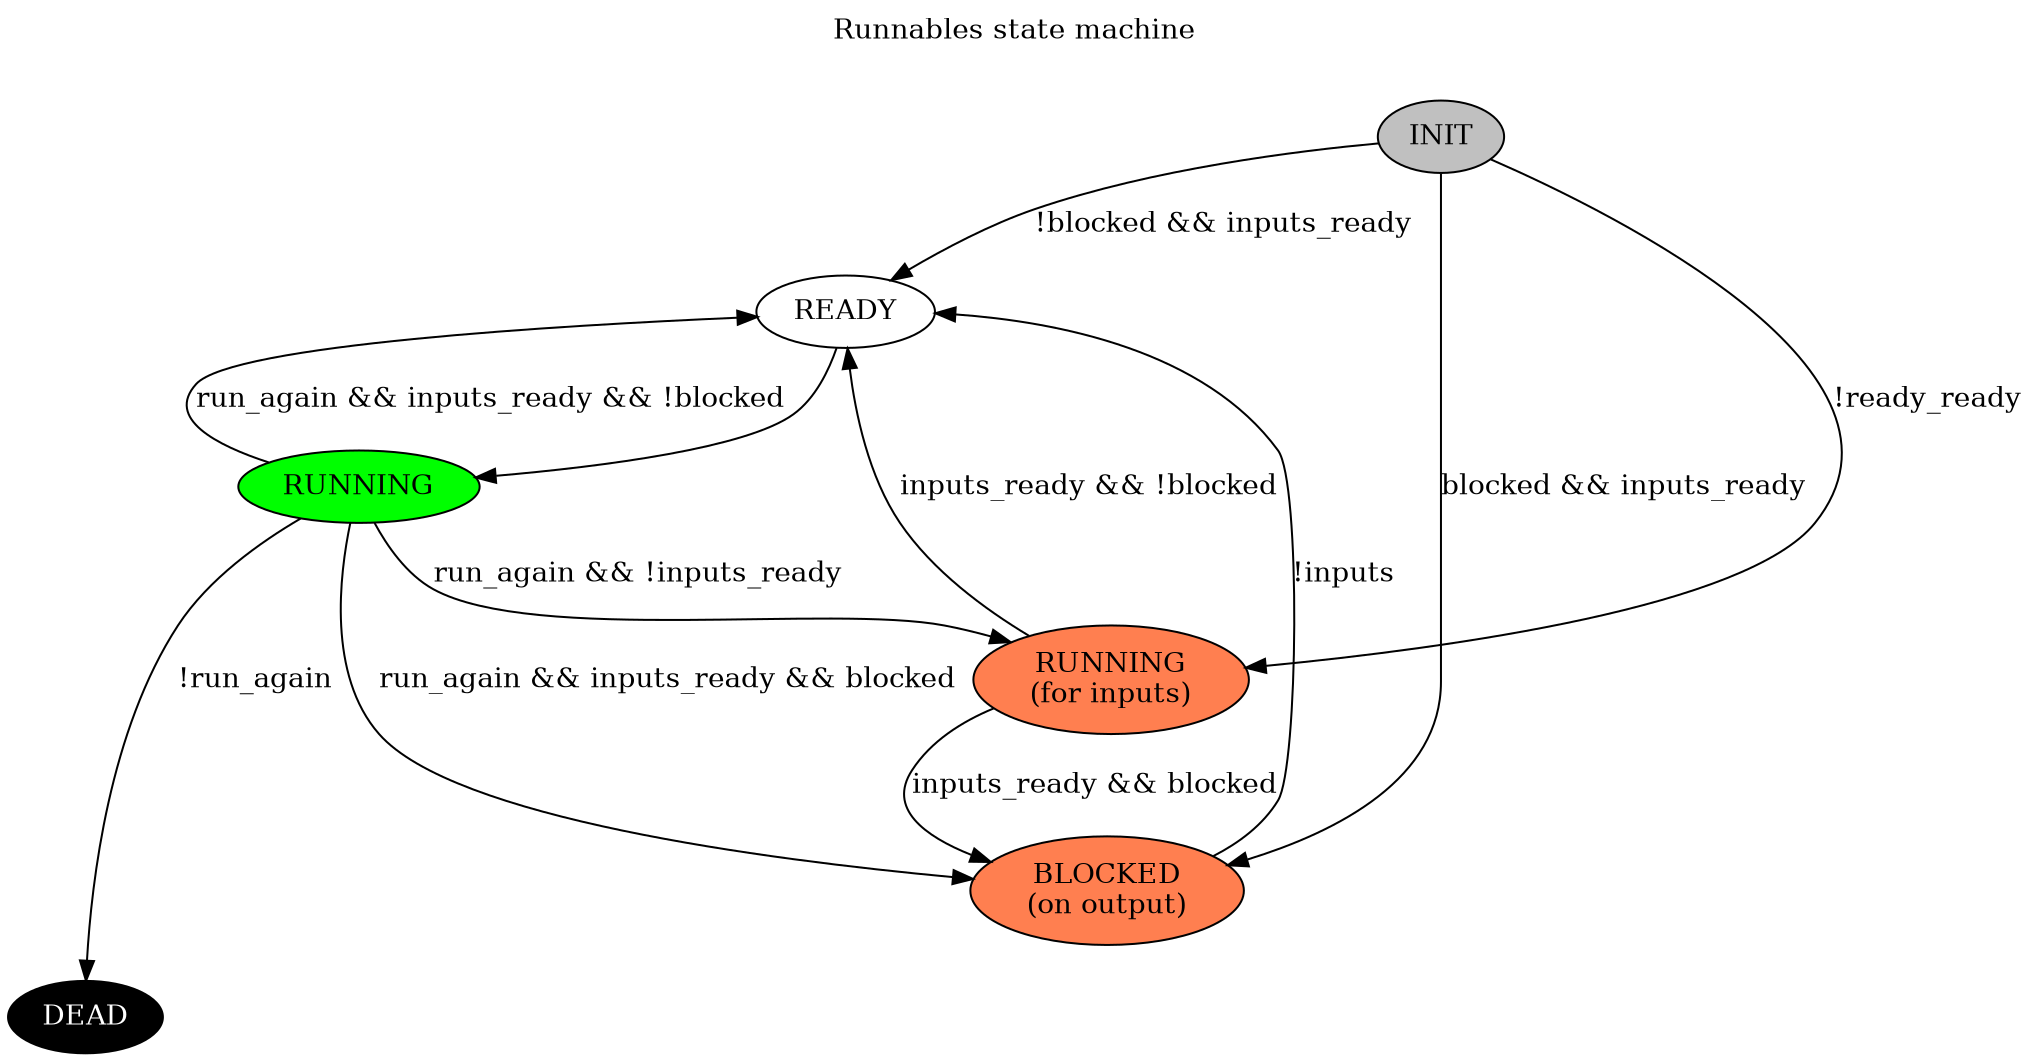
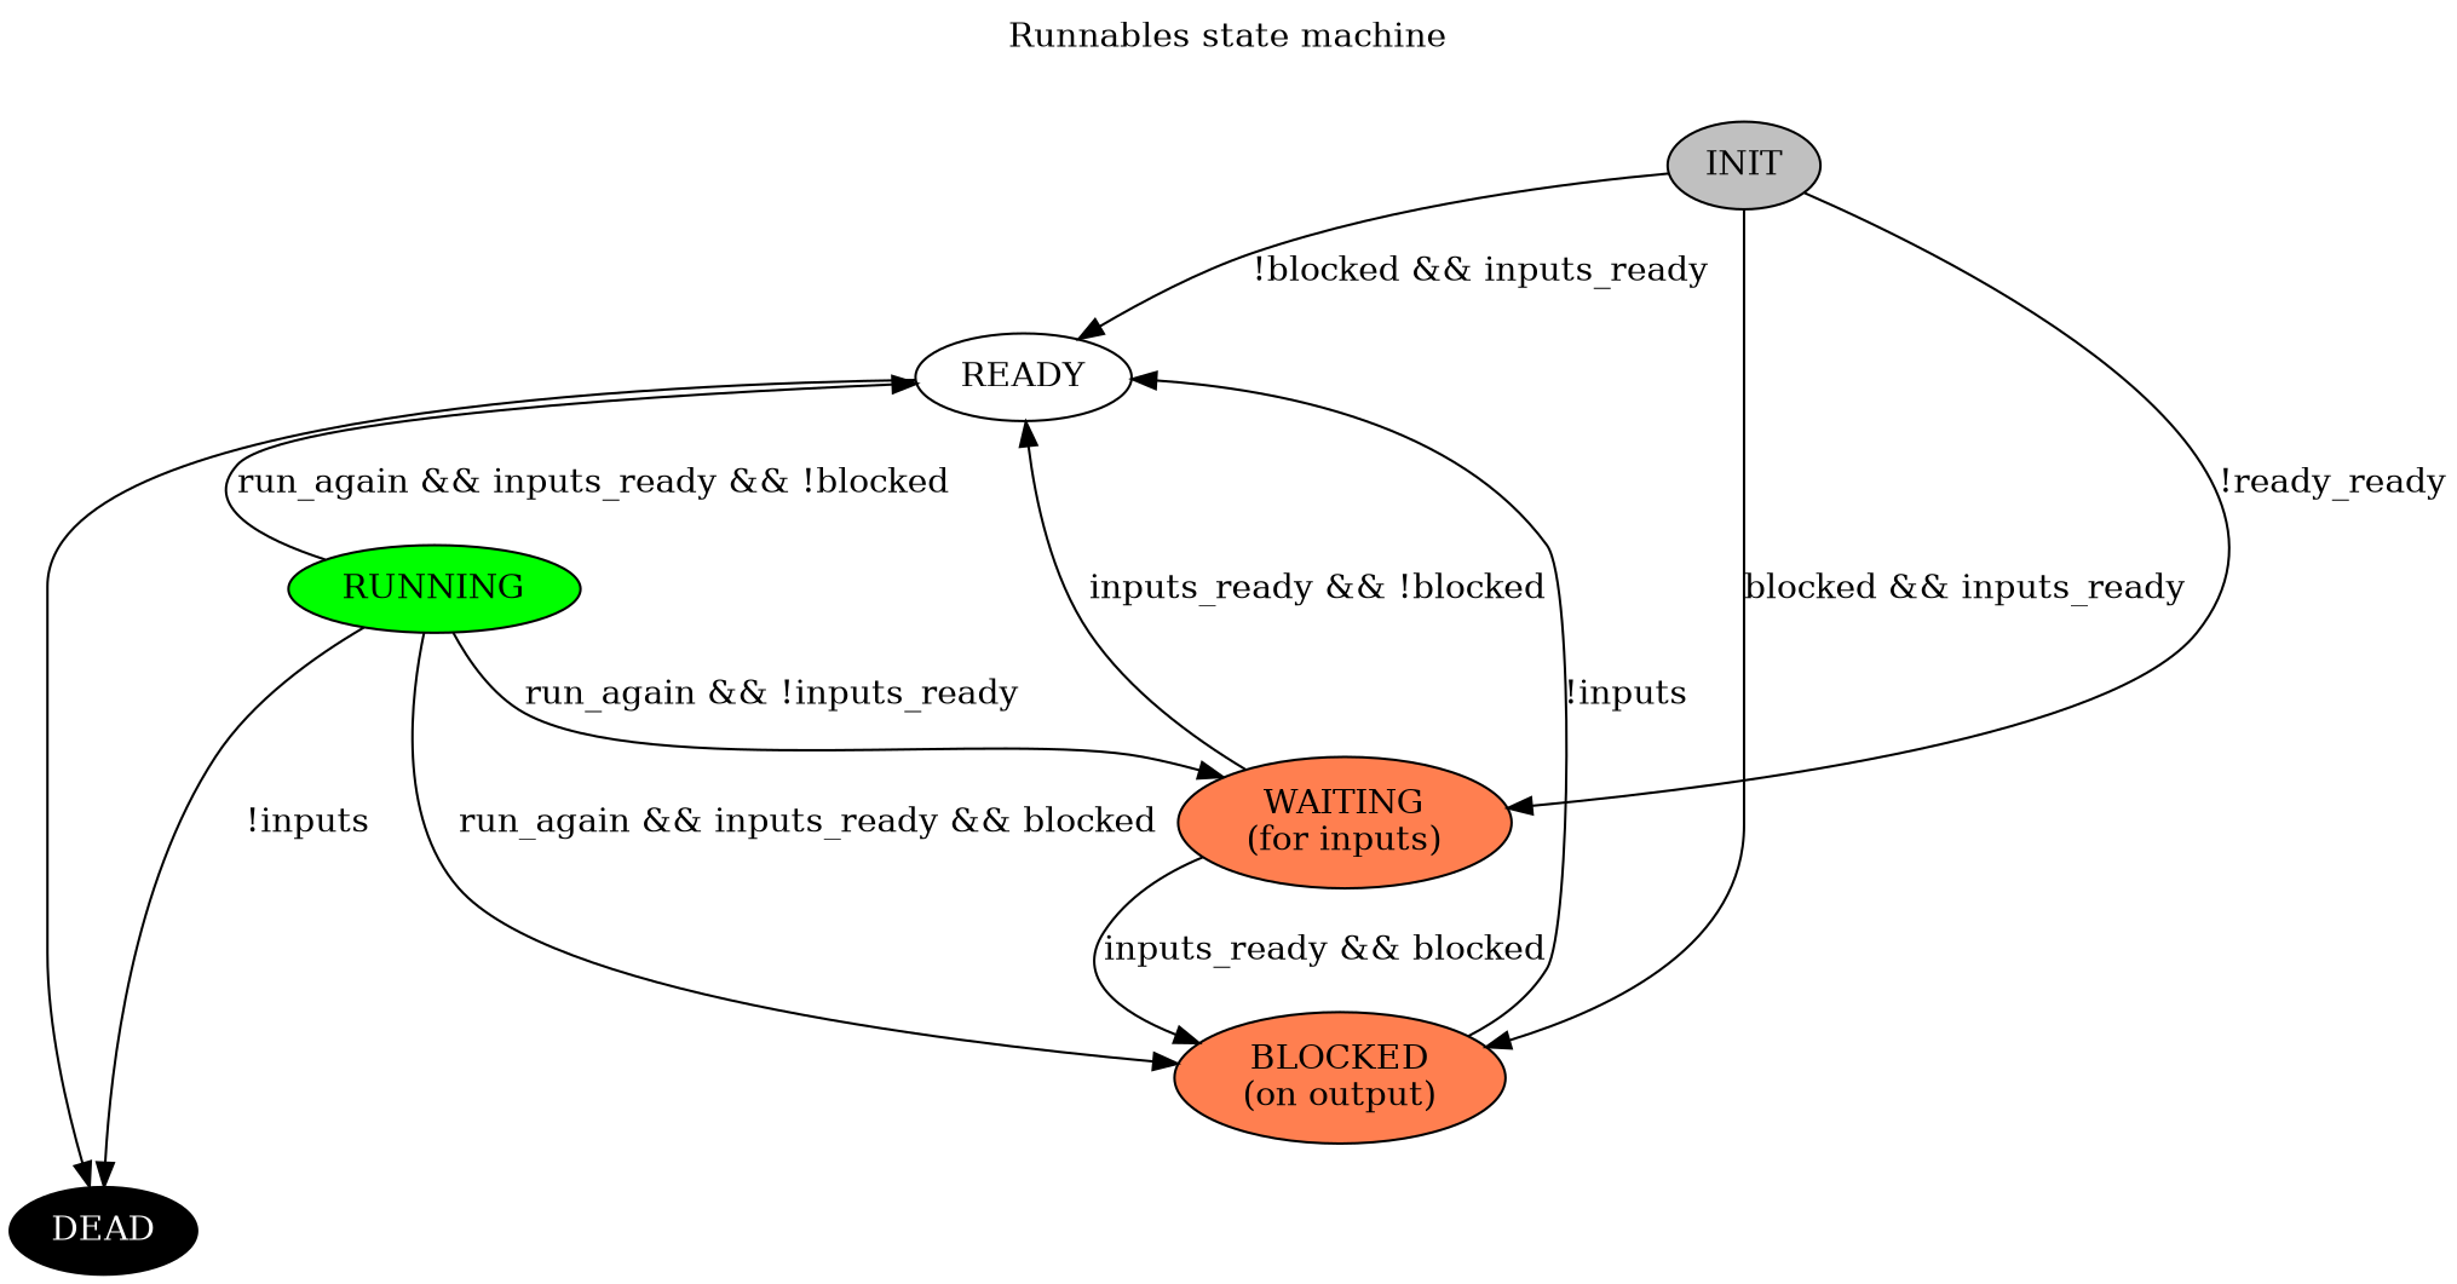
  digraph {
    label="Runnables state machine"
    labelloc=t
    node [fillcolor=coral style=filled]
    edge [labeldistance=3]
    n1 [fillcolor=grey label=INIT]
    n2 [fillcolor=black fontcolor=white label=DEAD]
    n3 [fillcolor=white label=READY]
-   n4 [label="RUNNING\n(for inputs)"]
+   n4 [label="WAITING\n(for inputs)"]
    n5 [label="BLOCKED\n(on output)"]
    n6 [fillcolor=green label=RUNNING]
    subgraph sub_1 {
      rank=source
      n1
    }
    subgraph sub_2 {
      rank=sink
      n2
    }
    n1 -> n3 [label="!blocked && inputs_ready"]
    n1 -> n4 [label="!ready_ready"]
    n1 -> n5 [label="blocked && inputs_ready"]
-   n3 -> n6
+   n3 -> n2
    n4 -> n3 [label="inputs_ready && !blocked"]
    n4 -> n5 [label="inputs_ready && blocked"]
    n5 -> n3 [label="!inputs"]
-   n6 -> n2 [label="!run_again"]
+   n6 -> n2 [label="!inputs"]
    n6 -> n3 [label="run_again && inputs_ready && !blocked"]
    n6 -> n4 [label="run_again && !inputs_ready"]
    n6 -> n5 [label="run_again && inputs_ready && blocked"]
  }
